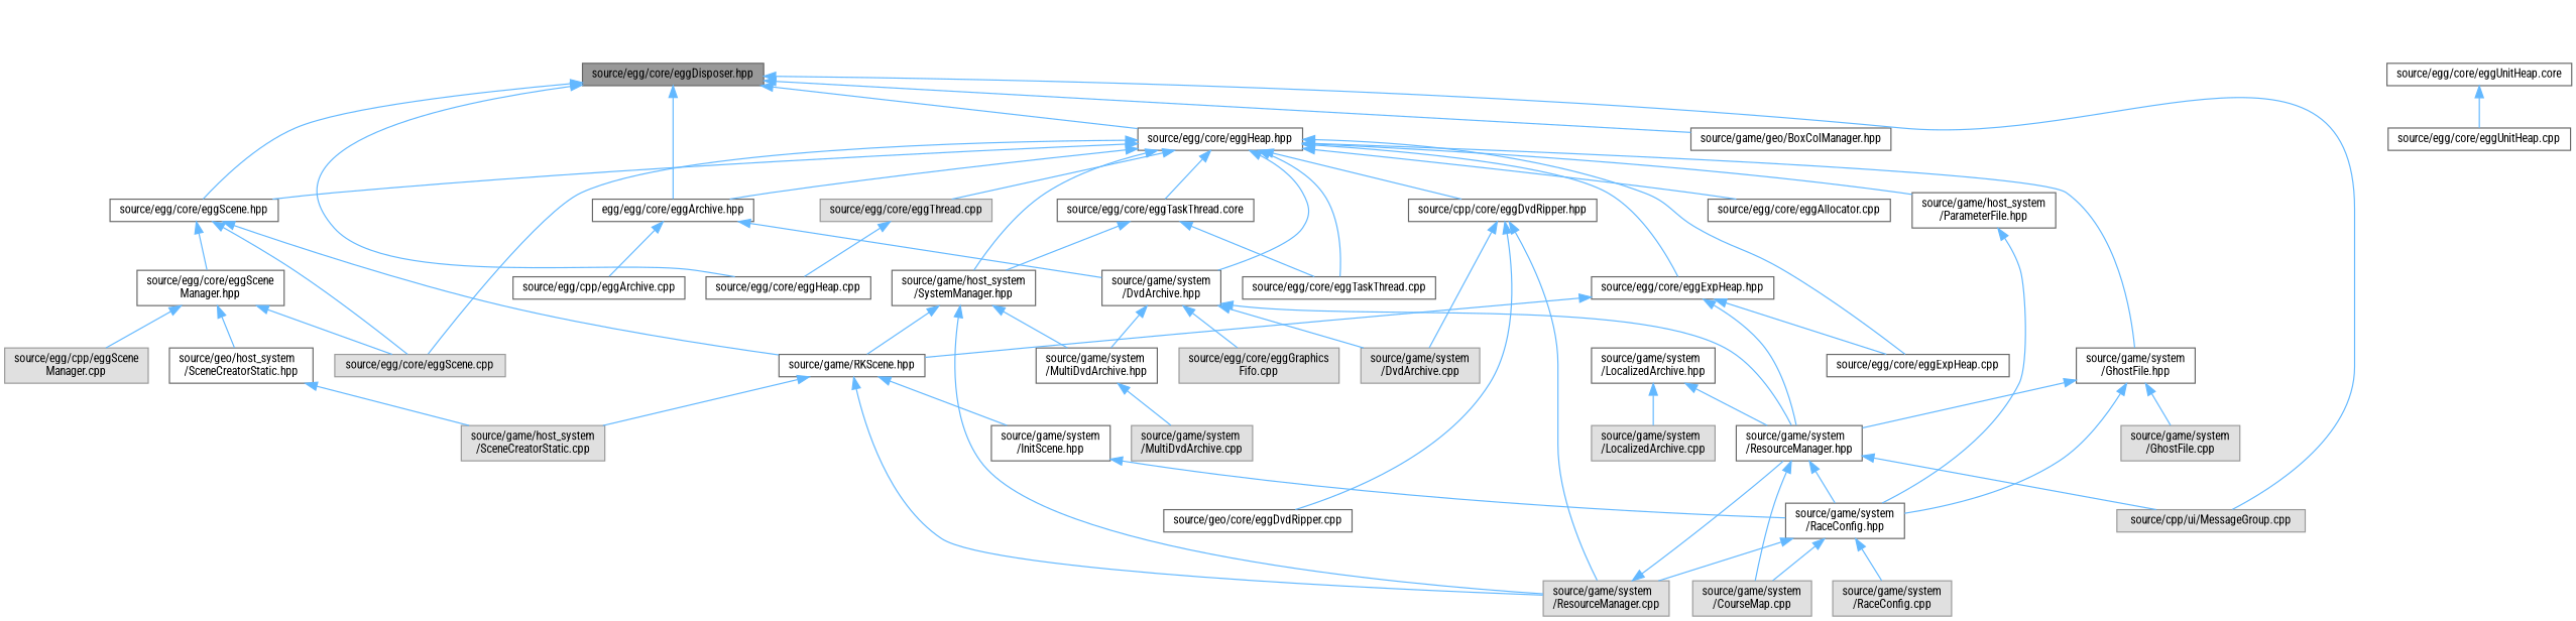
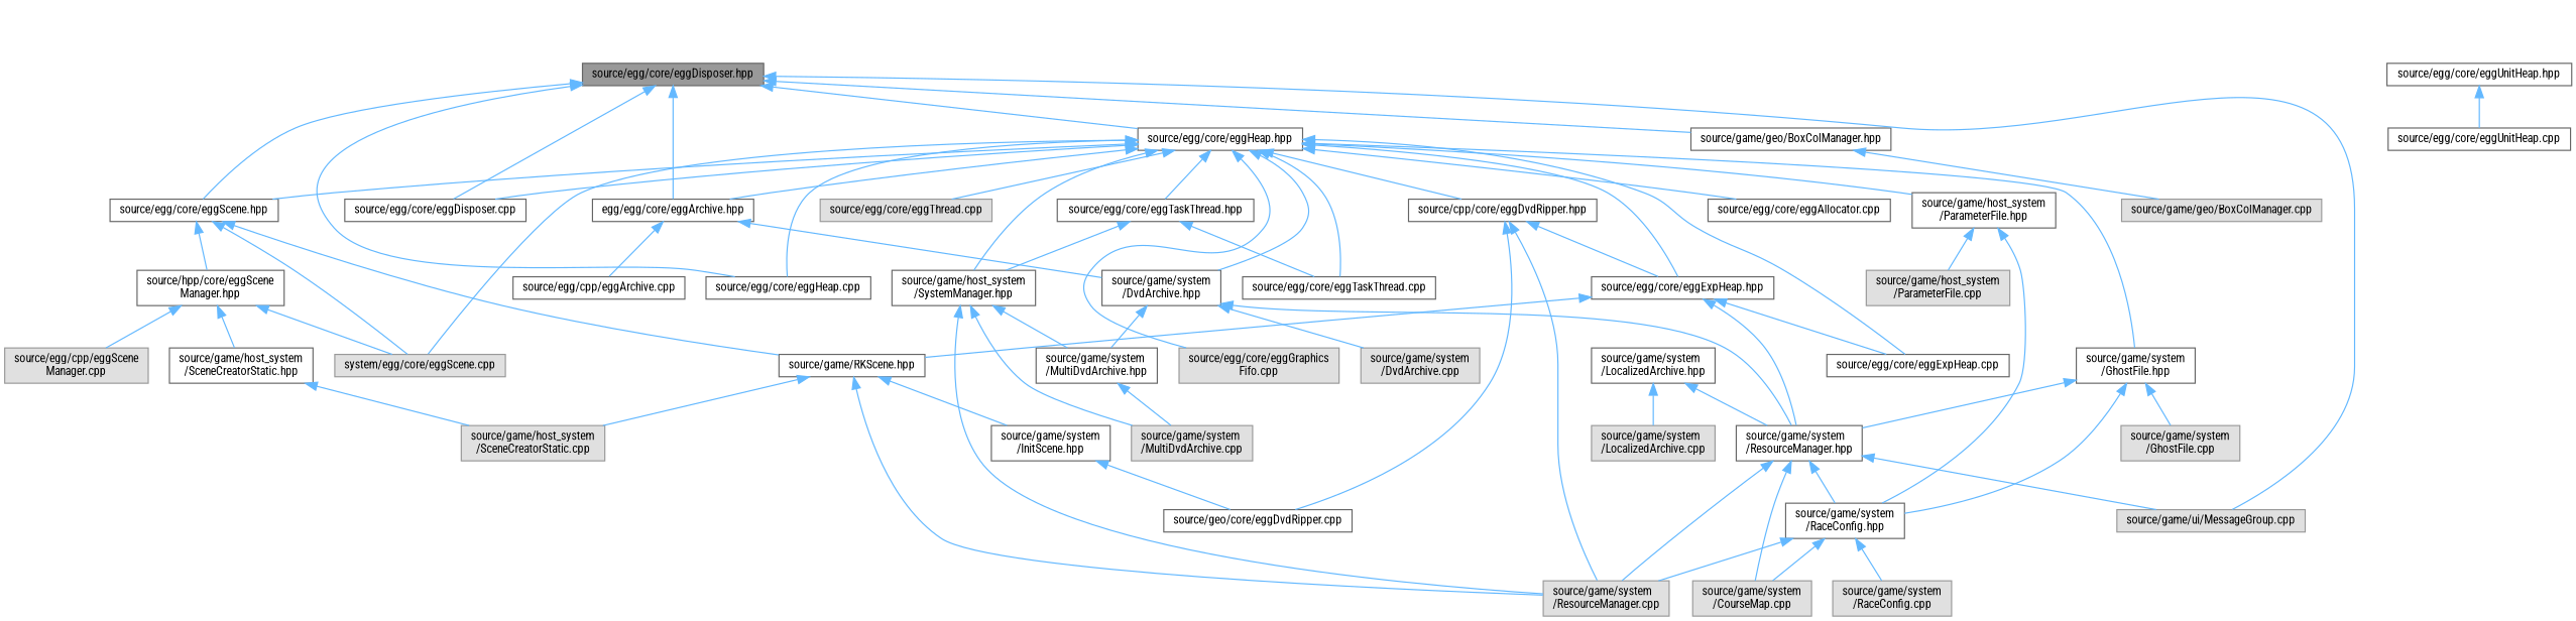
  digraph {
    fontname="Roboto Condensed"
    node [color=grey40 fillcolor=white fontname="Roboto Condensed" fontsize=10 shape=box style=filled]
    edge [color=steelblue1 dir=back fontname="Roboto Condensed" fontsize=10 labelfontname=FreeMono labelfontsize=10 style=solid]
    n1 [color=gray40 fillcolor=grey60 fontcolor=black height=0.2 label="source/egg/core/eggDisposer.hpp" width=0.4]
    n2 [height=0.2 label="egg/egg/core/eggArchive.hpp" width=0.4]
+   n3 [height=0.2 label="source/egg/core/eggDisposer.cpp" width=0.4]
    n4 [height=0.2 label="source/egg/core/eggHeap.cpp" width=0.4]
    n5 [height=0.2 label="source/egg/core/eggHeap.hpp" width=0.4]
    n6 [height=0.2 label="source/egg/core/eggScene.hpp" width=0.4]
    n7 [height=0.2 label="source/game/geo/BoxColManager.hpp" width=0.4]
-   n8 [color=grey60 fillcolor="#E0E0E0" height=0.2 label="source/cpp/ui/MessageGroup.cpp" width=0.4]
+   n8 [color=grey60 fillcolor="#E0E0E0" height=0.2 label="source/game/ui/MessageGroup.cpp" width=0.4]
    n9 [height=0.2 label="source/egg/cpp/eggArchive.cpp" width=0.4]
    n10 [height=0.2 label="source/game/system\l/DvdArchive.hpp" width=0.4]
    n11 [height=0.2 label="source/game/system\l/ResourceManager.hpp" width=0.4]
    n12 [color=grey60 fillcolor="#E0E0E0" height=0.2 label="source/game/system\l/CourseMap.cpp" width=0.4]
    n13 [height=0.2 label="source/game/system\l/RaceConfig.hpp" width=0.4]
    n14 [color=grey60 fillcolor="#E0E0E0" height=0.2 label="source/game/system\l/ResourceManager.cpp" width=0.4]
    n15 [height=0.2 label="source/egg/core/eggAllocator.cpp" width=0.4]
    n16 [height=0.2 label="source/cpp/core/eggDvdRipper.hpp" width=0.4]
    n17 [height=0.2 label="source/egg/core/eggExpHeap.hpp" width=0.4]
    n18 [color=grey60 fillcolor="#E0E0E0" height=0.2 label="source/egg/core/eggGraphics\lFifo.cpp" width=0.4]
-   n19 [color=grey60 fillcolor="#E0E0E0" height=0.2 label="source/egg/core/eggScene.cpp" width=0.4]
+   n19 [color=grey60 fillcolor="#E0E0E0" height=0.2 label="system/egg/core/eggScene.cpp" width=0.4]
    n20 [height=0.2 label="source/egg/core/eggTaskThread.cpp" width=0.4]
-   n21 [height=0.2 label="source/egg/core/eggTaskThread.core" width=0.4]
+   n21 [height=0.2 label="source/egg/core/eggTaskThread.hpp" width=0.4]
    n22 [height=0.2 label="source/game/host_system\l/SystemManager.hpp" width=0.4]
    n23 [color=grey60 fillcolor="#E0E0E0" height=0.2 label="source/egg/core/eggThread.cpp" width=0.4]
    n24 [height=0.2 label="source/game/host_system\l/ParameterFile.hpp" width=0.4]
    n25 [height=0.2 label="source/game/system\l/GhostFile.hpp" width=0.4]
    n26 [height=0.2 label="source/egg/core/eggExpHeap.cpp" width=0.4]
    n27 [height=0.2 label="source/game/RKScene.hpp" width=0.4]
-   n28 [height=0.2 label="source/egg/core/eggScene\lManager.hpp" width=0.4]
+   n28 [height=0.2 label="source/hpp/core/eggScene\lManager.hpp" width=0.4]
+   n29 [color=grey60 fillcolor="#E0E0E0" height=0.2 label="source/game/geo/BoxColManager.cpp" width=0.4]
    n30 [color=grey60 fillcolor="#E0E0E0" height=0.2 label="source/game/system\l/DvdArchive.cpp" width=0.4]
    n31 [height=0.2 label="source/game/system\l/MultiDvdArchive.hpp" width=0.4]
    n32 [color=grey60 fillcolor="#E0E0E0" height=0.2 label="source/game/system\l/MultiDvdArchive.cpp" width=0.4]
    n33 [height=0.2 label="source/game/system\l/LocalizedArchive.hpp" width=0.4]
    n34 [color=grey60 fillcolor="#E0E0E0" height=0.2 label="source/game/system\l/LocalizedArchive.cpp" width=0.4]
    n35 [color=grey60 fillcolor="#E0E0E0" height=0.2 label="source/game/system\l/RaceConfig.cpp" width=0.4]
    n36 [height=0.2 label="source/geo/core/eggDvdRipper.cpp" width=0.4]
-   n37 [height=0.2 label="source/egg/core/eggUnitHeap.core" width=0.4]
+   n37 [height=0.2 label="source/egg/core/eggUnitHeap.hpp" width=0.4]
    n38 [height=0.2 label="source/egg/core/eggUnitHeap.cpp" width=0.4]
+   n39 [color=grey60 fillcolor="#E0E0E0" height=0.2 label="source/game/host_system\l/ParameterFile.cpp" width=0.4]
    n40 [color=grey60 fillcolor="#E0E0E0" height=0.2 label="source/game/system\l/GhostFile.cpp" width=0.4]
    n41 [color=grey60 fillcolor="#E0E0E0" height=0.2 label="source/game/host_system\l/SceneCreatorStatic.cpp" width=0.4]
    n42 [height=0.2 label="source/game/system\l/InitScene.hpp" width=0.4]
    n43 [color=grey60 fillcolor="#E0E0E0" height=0.2 label="source/egg/cpp/eggScene\lManager.cpp" width=0.4]
-   n44 [height=0.2 label="source/geo/host_system\l/SceneCreatorStatic.hpp" width=0.4]
+   n44 [height=0.2 label="source/game/host_system\l/SceneCreatorStatic.hpp" width=0.4]
    n1 -> n2
+   n1 -> n3
    n1 -> n4
    n1 -> n5
    n1 -> n6
    n1 -> n7
    n1 -> n8
    n2 -> n9
    n2 -> n10
    n5 -> n2
-   n23 -> n4
+   n5 -> n3
+   n5 -> n4
    n5 -> n6
    n5 -> n10
    n5 -> n15
    n5 -> n16
    n5 -> n17
-   n10 -> n18
+   n5 -> n18
    n5 -> n19
    n5 -> n20
    n5 -> n21
    n5 -> n22
    n5 -> n23
    n5 -> n24
    n5 -> n25
    n5 -> n26
    n6 -> n19
    n6 -> n27
    n6 -> n28
+   n7 -> n29
    n10 -> n11
    n10 -> n30
    n10 -> n31
    n11 -> n8
    n11 -> n12
    n11 -> n13
-   n14 -> n11
+   n11 -> n14
    n13 -> n12
    n13 -> n14
    n13 -> n35
    n16 -> n14
-   n16 -> n30
+   n16 -> n17
    n16 -> n36
    n17 -> n11
    n17 -> n26
    n17 -> n27
    n21 -> n20
    n21 -> n22
    n22 -> n14
    n22 -> n31
-   n22 -> n27
+   n22 -> n32
    n24 -> n13
+   n24 -> n39
    n25 -> n11
    n25 -> n13
    n25 -> n40
    n27 -> n14
    n27 -> n41
    n27 -> n42
    n28 -> n19
    n28 -> n43
    n28 -> n44
    n31 -> n32
    n33 -> n11
    n33 -> n34
    n37 -> n38
-   n42 -> n13
+   n42 -> n36
    n44 -> n41
  }
